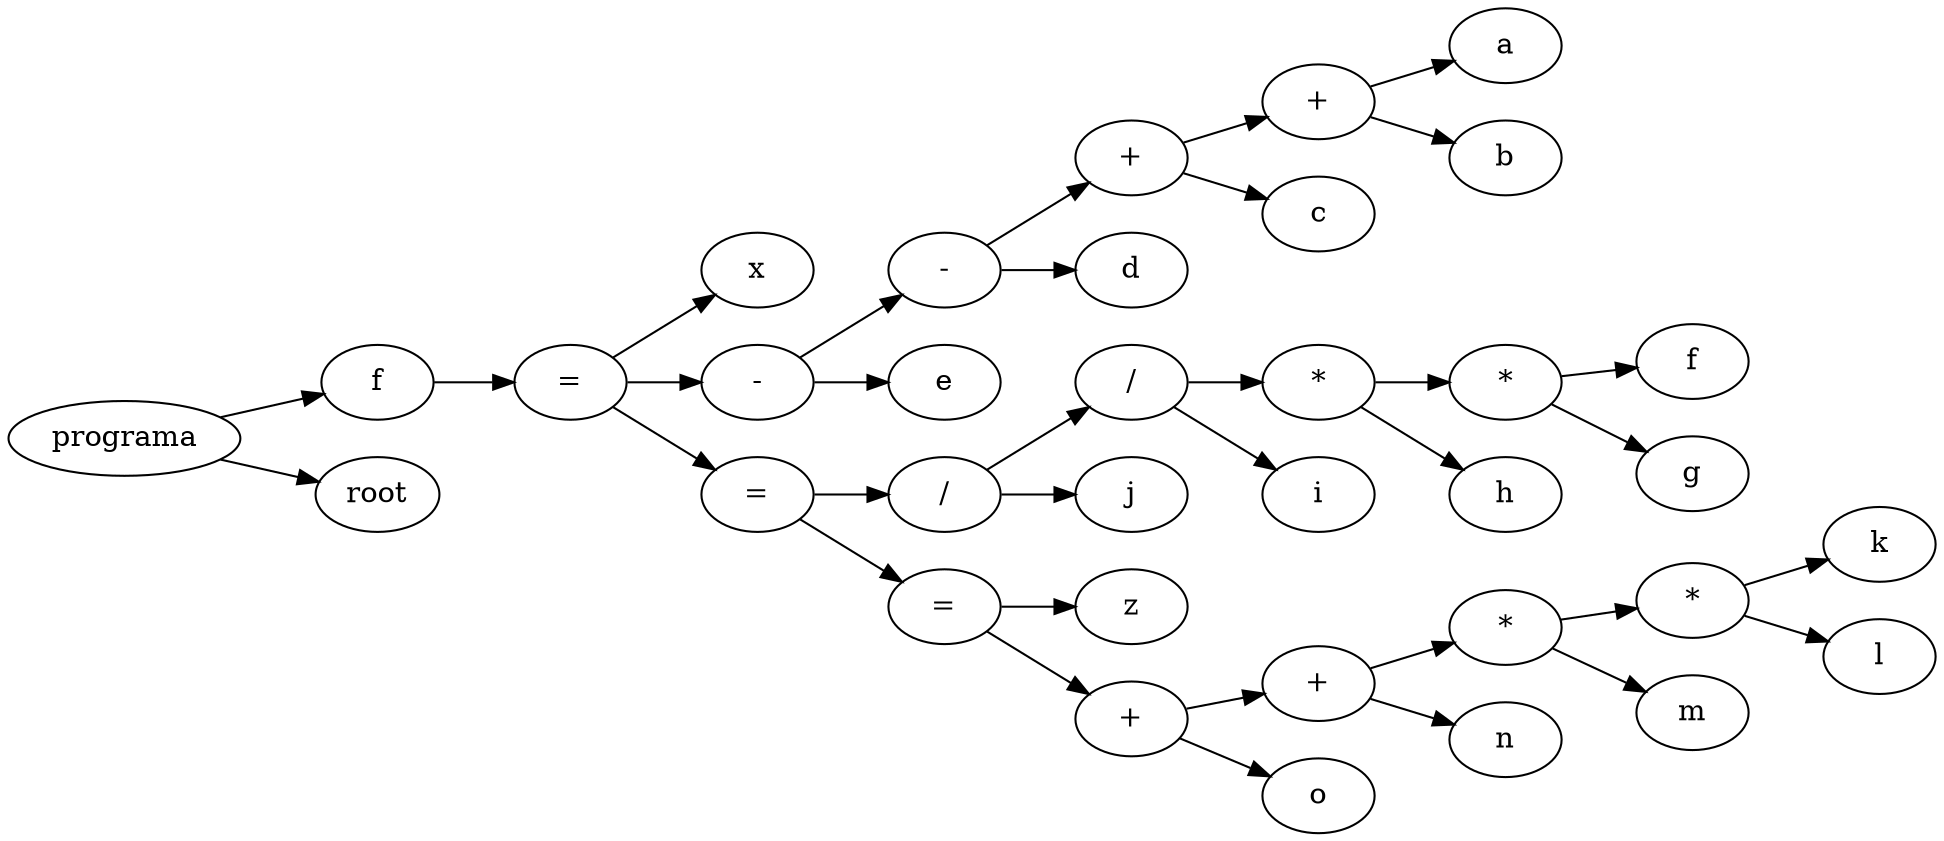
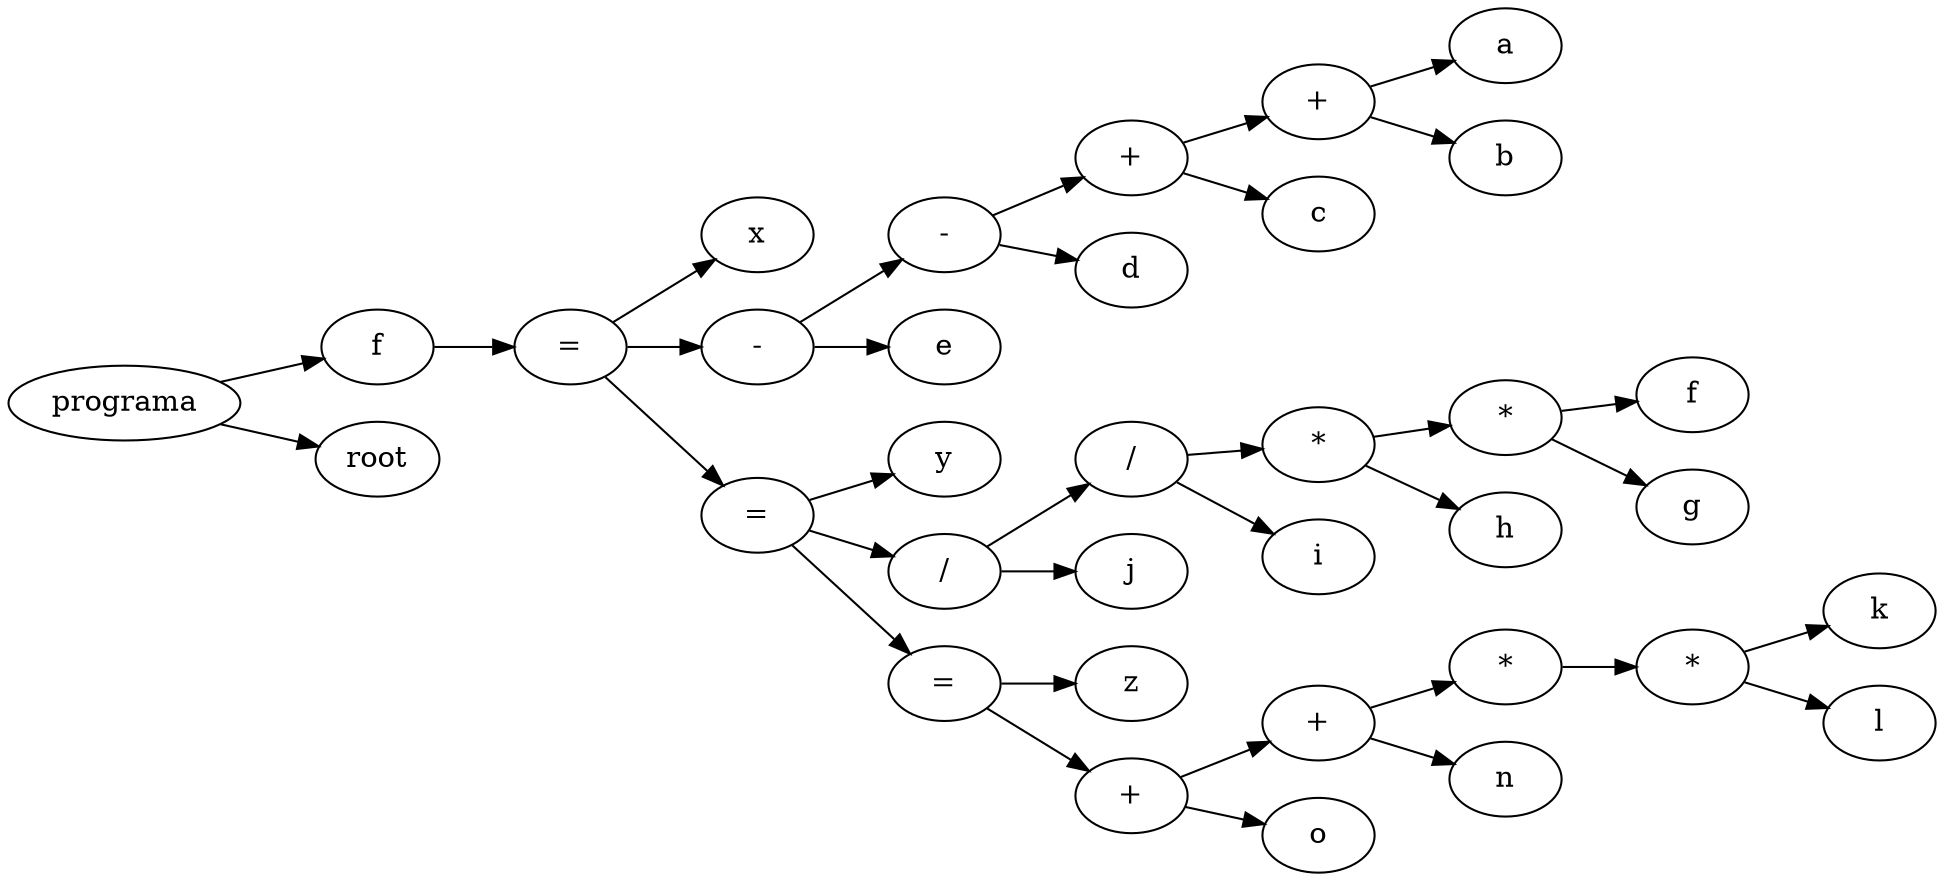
  digraph {
    rankdir=LR
    n1 [label=x]
    n2 [label=a]
    n3 [label=b]
    n4 [label="+"]
    n5 [label=c]
    n6 [label="+"]
    n7 [label=d]
    n8 [label="-"]
    n9 [label=e]
    n10 [label="-"]
    n11 [label="="]
    n12 [label="="]
+   n13 [label=y]
    n14 [label="/"]
    n15 [label="="]
    n16 [label=f]
    n17 [label=g]
    n18 [label="*"]
    n19 [label=h]
    n20 [label="*"]
    n21 [label=i]
    n22 [label="/"]
    n23 [label=j]
    n24 [label=z]
    n25 [label="+"]
    n26 [label=k]
    n27 [label=l]
    n28 [label="*"]
-   n29 [label=m]
    n30 [label="*"]
    n31 [label=n]
    n32 [label="+"]
    n33 [label=o]
    n34 [label=f]
    n35 [label=programa]
    n36 [label=root]
    n4 -> n2
    n4 -> n3
    n6 -> n4
    n6 -> n5
    n8 -> n6
    n8 -> n7
    n10 -> n8
    n10 -> n9
    n11 -> n1
    n11 -> n10
    n11 -> n12
+   n12 -> n13
    n12 -> n14
    n12 -> n15
    n14 -> n22
    n14 -> n23
    n15 -> n24
    n15 -> n25
    n18 -> n16
    n18 -> n17
    n20 -> n18
    n20 -> n19
    n22 -> n20
    n22 -> n21
    n25 -> n32
    n25 -> n33
    n28 -> n26
    n28 -> n27
    n30 -> n28
-   n30 -> n29
    n32 -> n30
    n32 -> n31
    n34 -> n11
    n35 -> n34
    n35 -> n36
  }
